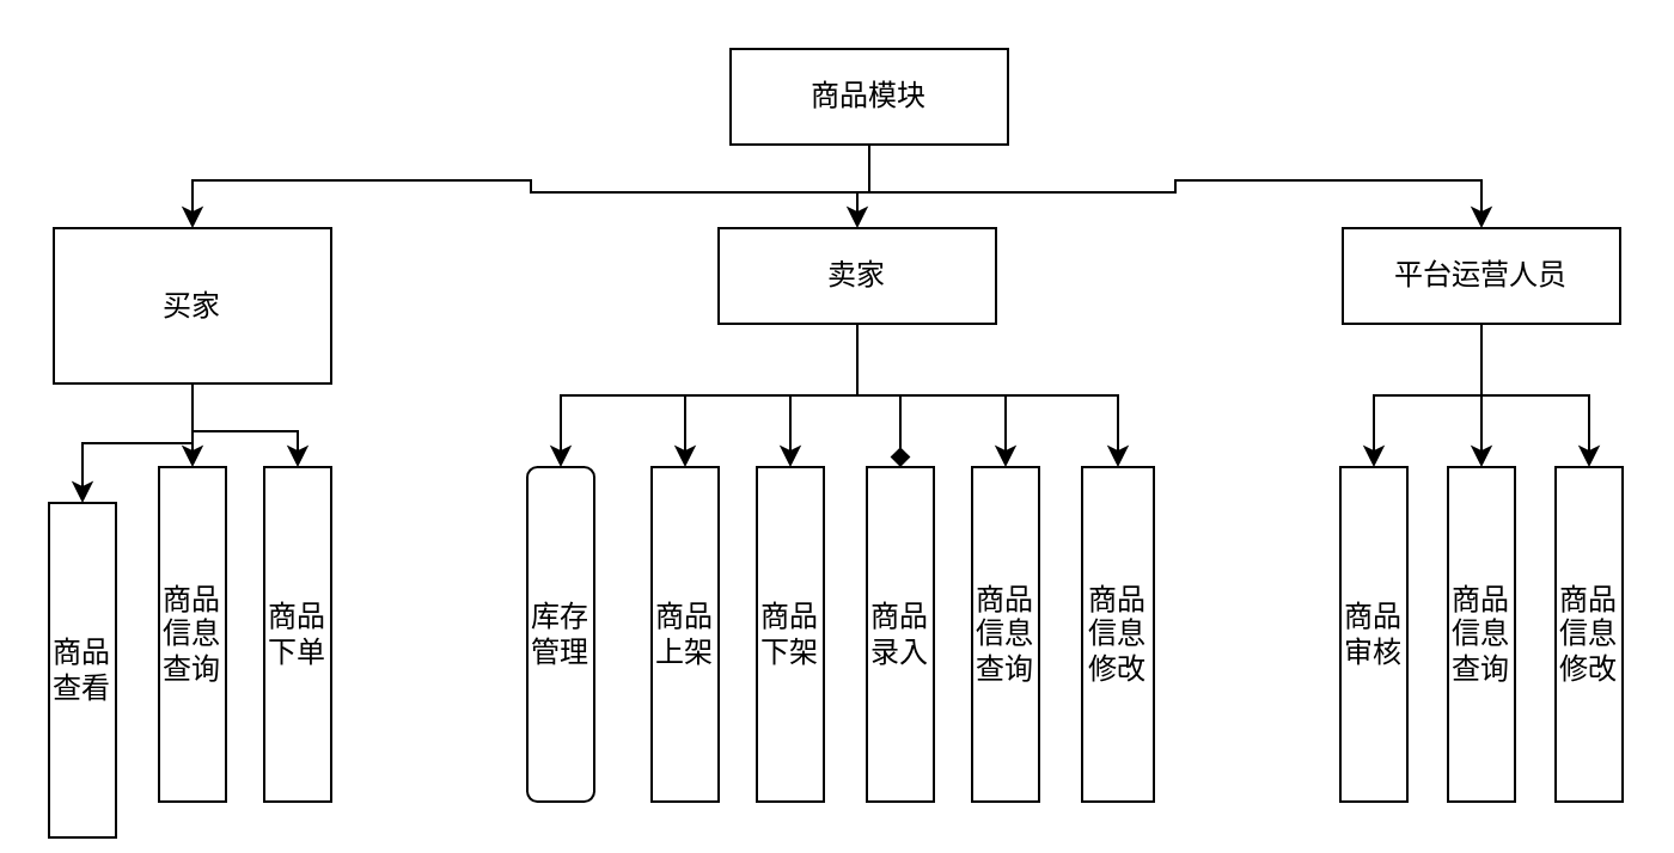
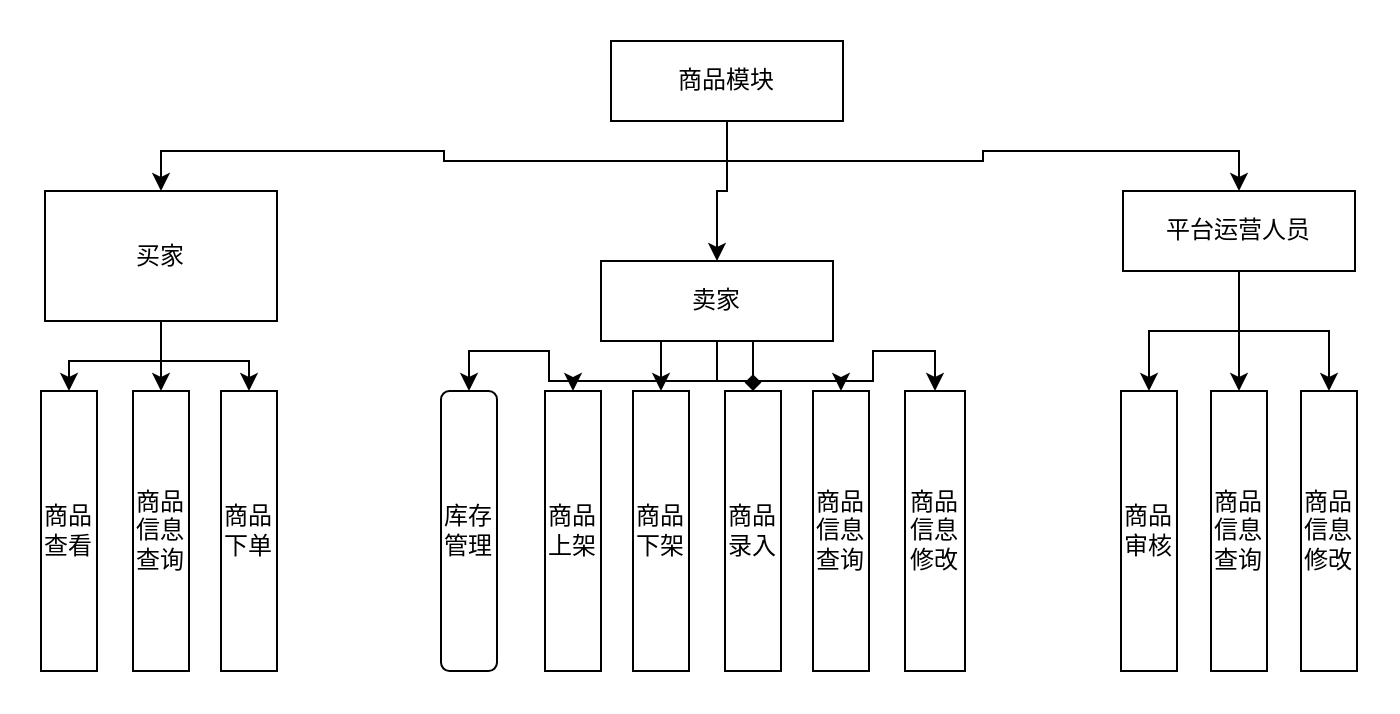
  <mxCell id="0" />
  <mxCell id="1" parent="0" />
  <mxCell id="2" style="edgeStyle=orthogonalEdgeStyle;rounded=0;orthogonalLoop=1;jettySize=auto;html=1;exitX=0.5;exitY=1;exitDx=0;exitDy=0;" parent="1" source="5" target="16" edge="1"><mxGeometry relative="1" as="geometry" /></mxCell>
  <mxCell id="3" style="edgeStyle=orthogonalEdgeStyle;rounded=0;orthogonalLoop=1;jettySize=auto;html=1;exitX=0.5;exitY=1;exitDx=0;exitDy=0;" parent="1" source="5" target="9" edge="1"><mxGeometry relative="1" as="geometry" /></mxCell>
  <mxCell id="4" style="edgeStyle=orthogonalEdgeStyle;rounded=0;orthogonalLoop=1;jettySize=auto;html=1;exitX=0.5;exitY=1;exitDx=0;exitDy=0;" parent="1" source="5" target="20" edge="1"><mxGeometry relative="1" as="geometry" /></mxCell>
  <mxCell id="5" value="商品模块" style="rounded=0;whiteSpace=wrap;html=1;" parent="1" vertex="1"><mxGeometry x="305" y="20" width="116" height="40" as="geometry" /></mxCell>
  <mxCell id="6" style="edgeStyle=orthogonalEdgeStyle;rounded=0;orthogonalLoop=1;jettySize=auto;html=1;exitX=0.5;exitY=1;exitDx=0;exitDy=0;entryX=0.5;entryY=0;entryDx=0;entryDy=0;" parent="1" source="9" target="22" edge="1"><mxGeometry relative="1" as="geometry" /></mxCell>
  <mxCell id="7" style="edgeStyle=orthogonalEdgeStyle;rounded=0;orthogonalLoop=1;jettySize=auto;html=1;exitX=0.5;exitY=1;exitDx=0;exitDy=0;" parent="1" source="9" target="21" edge="1"><mxGeometry relative="1" as="geometry" /></mxCell>
  <mxCell id="8" style="edgeStyle=orthogonalEdgeStyle;rounded=0;orthogonalLoop=1;jettySize=auto;html=1;exitX=0.5;exitY=1;exitDx=0;exitDy=0;entryX=0.5;entryY=0;entryDx=0;entryDy=0;" parent="1" source="9" target="23" edge="1"><mxGeometry relative="1" as="geometry" /></mxCell>
  <mxCell id="9" value="买家" style="rounded=0;whiteSpace=wrap;html=1;" parent="1" vertex="1"><mxGeometry x="22" y="95" width="116" height="65" as="geometry" /></mxCell>
  <mxCell id="10" style="edgeStyle=orthogonalEdgeStyle;rounded=0;orthogonalLoop=1;jettySize=auto;html=1;exitX=0.5;exitY=1;exitDx=0;exitDy=0;entryX=0.5;entryY=0;entryDx=0;entryDy=0;endArrow=diamond;" parent="1" source="16" target="27" edge="1"><mxGeometry relative="1" as="geometry" /></mxCell>
  <mxCell id="11" style="edgeStyle=orthogonalEdgeStyle;rounded=0;orthogonalLoop=1;jettySize=auto;html=1;exitX=0.5;exitY=1;exitDx=0;exitDy=0;entryX=0.5;entryY=0;entryDx=0;entryDy=0;" parent="1" source="16" target="28" edge="1"><mxGeometry relative="1" as="geometry" /></mxCell>
  <mxCell id="12" style="edgeStyle=orthogonalEdgeStyle;rounded=0;orthogonalLoop=1;jettySize=auto;html=1;exitX=0.5;exitY=1;exitDx=0;exitDy=0;" parent="1" source="16" target="29" edge="1"><mxGeometry relative="1" as="geometry" /></mxCell>
  <mxCell id="13" style="edgeStyle=orthogonalEdgeStyle;rounded=0;orthogonalLoop=1;jettySize=auto;html=1;exitX=0.5;exitY=1;exitDx=0;exitDy=0;entryX=0.5;entryY=0;entryDx=0;entryDy=0;" edge="1" parent="1" source="16" target="26"><mxGeometry relative="1" as="geometry" /></mxCell>
  <mxCell id="14" style="edgeStyle=orthogonalEdgeStyle;rounded=0;orthogonalLoop=1;jettySize=auto;html=1;exitX=0.5;exitY=1;exitDx=0;exitDy=0;" edge="1" parent="1" source="16" target="25"><mxGeometry relative="1" as="geometry" /></mxCell>
  <mxCell id="15" style="edgeStyle=orthogonalEdgeStyle;rounded=0;orthogonalLoop=1;jettySize=auto;html=1;exitX=0.5;exitY=1;exitDx=0;exitDy=0;entryX=0.5;entryY=0;entryDx=0;entryDy=0;" edge="1" parent="1" source="16" target="24"><mxGeometry relative="1" as="geometry" /></mxCell>
- <mxCell id="16" value="卖家" style="rounded=0;whiteSpace=wrap;html=1;" parent="1" vertex="1"><mxGeometry x="300" y="95" width="116" height="40" as="geometry" /></mxCell>
+ <mxCell id="16" value="卖家" style="rounded=0;whiteSpace=wrap;html=1;" parent="1" vertex="1"><mxGeometry x="300" y="130" width="116" height="40" as="geometry" /></mxCell>
  <mxCell id="17" style="edgeStyle=orthogonalEdgeStyle;rounded=0;orthogonalLoop=1;jettySize=auto;html=1;exitX=0.5;exitY=1;exitDx=0;exitDy=0;entryX=0.5;entryY=0;entryDx=0;entryDy=0;" parent="1" source="20" target="31" edge="1"><mxGeometry relative="1" as="geometry" /></mxCell>
  <mxCell id="18" style="edgeStyle=orthogonalEdgeStyle;rounded=0;orthogonalLoop=1;jettySize=auto;html=1;exitX=0.5;exitY=1;exitDx=0;exitDy=0;" parent="1" source="20" target="30" edge="1"><mxGeometry relative="1" as="geometry" /></mxCell>
  <mxCell id="19" style="edgeStyle=orthogonalEdgeStyle;rounded=0;orthogonalLoop=1;jettySize=auto;html=1;exitX=0.5;exitY=1;exitDx=0;exitDy=0;entryX=0.5;entryY=0;entryDx=0;entryDy=0;" parent="1" source="20" target="32" edge="1"><mxGeometry relative="1" as="geometry" /></mxCell>
  <mxCell id="20" value="平台运营人员" style="rounded=0;whiteSpace=wrap;html=1;" parent="1" vertex="1"><mxGeometry x="561" y="95" width="116" height="40" as="geometry" /></mxCell>
- <mxCell id="21" value="商品查看" style="rounded=0;whiteSpace=wrap;html=1;align=center;" parent="1" vertex="1"><mxGeometry x="20" y="210" width="28" height="140" as="geometry" /></mxCell>
+ <mxCell id="21" value="商品查看" style="rounded=0;whiteSpace=wrap;html=1;align=center;" parent="1" vertex="1"><mxGeometry x="20" y="195" width="28" height="140" as="geometry" /></mxCell>
  <mxCell id="22" value="商品信息查询" style="rounded=0;whiteSpace=wrap;html=1;align=center;horizontal=1;verticalAlign=middle;" parent="1" vertex="1"><mxGeometry x="66" y="195" width="28" height="140" as="geometry" /></mxCell>
  <mxCell id="23" value="商品下单" style="rounded=0;whiteSpace=wrap;html=1;align=center;labelPosition=center;verticalLabelPosition=middle;verticalAlign=middle;horizontal=1;" parent="1" vertex="1"><mxGeometry x="110" y="195" width="28" height="140" as="geometry" /></mxCell>
  <mxCell id="24" value="库存管理" style="whiteSpace=wrap;html=1;align=center;horizontal=1;verticalAlign=middle;rounded=1;" parent="1" vertex="1"><mxGeometry x="220" y="195" width="28" height="140" as="geometry" /></mxCell>
  <mxCell id="25" value="商品上架" style="rounded=0;whiteSpace=wrap;html=1;align=center;labelPosition=center;verticalLabelPosition=middle;verticalAlign=middle;horizontal=1;" parent="1" vertex="1"><mxGeometry x="272" y="195" width="28" height="140" as="geometry" /></mxCell>
  <mxCell id="26" value="商品下架" style="rounded=0;whiteSpace=wrap;html=1;align=center;labelPosition=center;verticalLabelPosition=middle;verticalAlign=middle;horizontal=1;" parent="1" vertex="1"><mxGeometry x="316" y="195" width="28" height="140" as="geometry" /></mxCell>
  <mxCell id="27" value="商品录入" style="rounded=0;whiteSpace=wrap;html=1;align=center;" parent="1" vertex="1"><mxGeometry x="362" y="195" width="28" height="140" as="geometry" /></mxCell>
  <mxCell id="28" value="商品信息查询" style="rounded=0;whiteSpace=wrap;html=1;align=center;horizontal=1;verticalAlign=middle;" parent="1" vertex="1"><mxGeometry x="406" y="195" width="28" height="140" as="geometry" /></mxCell>
  <mxCell id="29" value="商品信息修改" style="rounded=0;whiteSpace=wrap;html=1;align=center;labelPosition=center;verticalLabelPosition=middle;verticalAlign=middle;horizontal=1;" parent="1" vertex="1"><mxGeometry x="452" y="195" width="30" height="140" as="geometry" /></mxCell>
  <mxCell id="30" value="商品审核" style="rounded=0;whiteSpace=wrap;html=1;align=center;" parent="1" vertex="1"><mxGeometry x="560" y="195" width="28" height="140" as="geometry" /></mxCell>
  <mxCell id="31" value="商品信息查询" style="rounded=0;whiteSpace=wrap;html=1;align=center;horizontal=1;verticalAlign=middle;" parent="1" vertex="1"><mxGeometry x="605" y="195" width="28" height="140" as="geometry" /></mxCell>
  <mxCell id="32" value="商品信息修改" style="rounded=0;whiteSpace=wrap;html=1;align=center;labelPosition=center;verticalLabelPosition=middle;verticalAlign=middle;horizontal=1;" parent="1" vertex="1"><mxGeometry x="650" y="195" width="28" height="140" as="geometry" /></mxCell>
